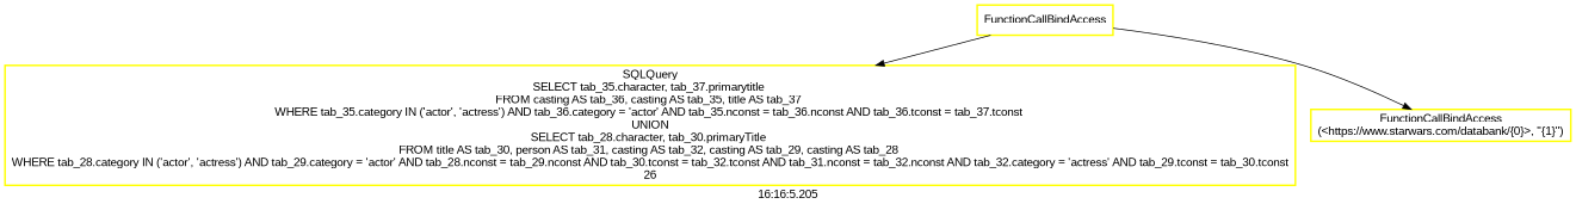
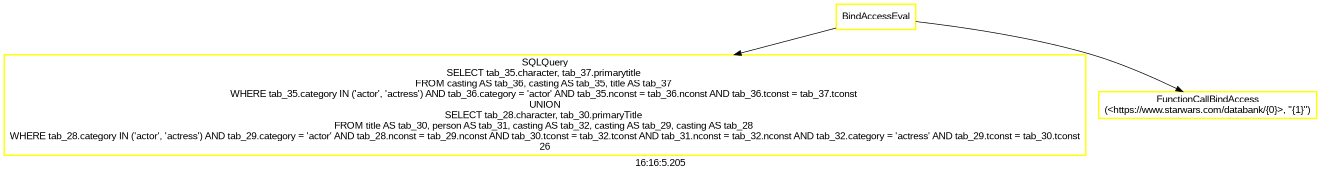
  digraph {
    label="16:16:5.205"
    fontname="Liberation Sans"
    node [color=yellow fontcolor=black shape=rectangle style=bold fontname="Liberation Sans"]
    edge [color=black fontname="Liberation Sans"]
-   n1 [label=FunctionCallBindAccess]
+   n1 [label=BindAccessEval]
    n2 [label="SQLQuery\nSELECT tab_35.character, tab_37.primarytitle \nFROM casting AS tab_36, casting AS tab_35, title AS tab_37 \nWHERE tab_35.category IN ('actor', 'actress') AND tab_36.category = 'actor' AND tab_35.nconst = tab_36.nconst AND tab_36.tconst = tab_37.tconst \nUNION\nSELECT tab_28.character, tab_30.primaryTitle \nFROM title AS tab_30, person AS tab_31, casting AS tab_32, casting AS tab_29, casting AS tab_28 \nWHERE tab_28.category IN ('actor', 'actress') AND tab_29.category = 'actor' AND tab_28.nconst = tab_29.nconst AND tab_30.tconst = tab_32.tconst AND tab_31.nconst = tab_32.nconst AND tab_32.category = 'actress' AND tab_29.tconst = tab_30.tconst\n26"]
    n3 [label="FunctionCallBindAccess\n(<https://www.starwars.com/databank/{0}>, \"{1}\")"]
    n1 -> n2
    n1 -> n3
  }
